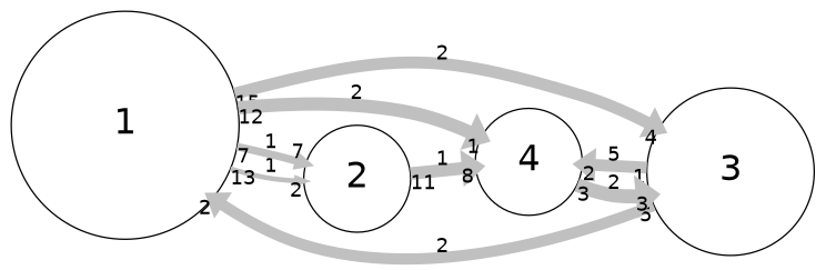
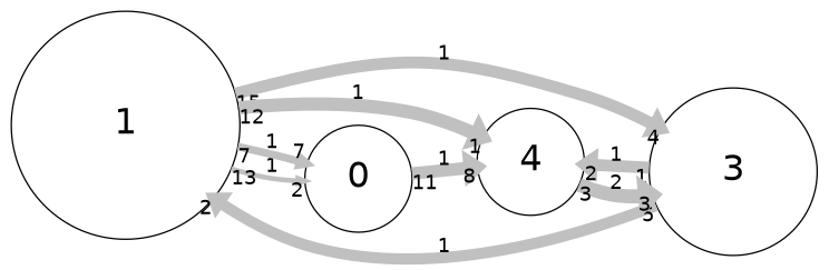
  digraph {
    fontname="DejaVu Sans"
    rankdir=LR
    scale=1
    splines=spline
    node [fontname="DejaVu Sans" fontsize=25 shape=circle]
    edge [arrowsize=0.5 capacity=1 color=grey fontname="DejaVu Sans" headlabel=2 penwidth=8.5 pt=4 splines=true to_pd=1]
    n1 [height=2.25 label=1 width=2.25]
-   n2 [height=1.05 label=2 width=1.05]
+   n2 [height=1.05 label=0 width=1.05]
    n3 [height=1.65 label=3 width=1.65]
    n4 [height=1.05 label=4 width=1.05]
    n1 -> n2 [from_pd=12 label=1 penwidth=3.5 pt=14 taillabel=13]
    n1 -> n2 [from_pd=6 headlabel=7 label=1 penwidth=5.5 pt=10 taillabel=7 to_pd=6]
-   n1 -> n3 [from_pd=14 headlabel=4 label=2 taillabel=15 to_pd=3]
-   n1 -> n4 [from_pd=11 headlabel=1 label=2 penwidth=9.5 pt=2 taillabel=12 to_pd=0]
+   n1 -> n3 [from_pd=14 headlabel=4 label=1 taillabel=15 to_pd=3]
+   n1 -> n4 [from_pd=11 headlabel=1 label=1 penwidth=9.5 pt=2 taillabel=12 to_pd=0]
    n2 -> n4 [from_pd=10 headlabel=8 label=1 penwidth=9.0 pt=3 taillabel=11 to_pd=7]
-   n3 -> n1 [from_pd=4 label=2 penwidth=8.0 pt=5 taillabel=5]
-   n3 -> n4 [from_pd=0 label=5 taillabel=1]
+   n3 -> n1 [from_pd=4 label=1 penwidth=8.0 pt=5 taillabel=5]
+   n3 -> n4 [from_pd=0 label=1 taillabel=1]
    n4 -> n3 [from_pd=2 headlabel=3 label=2 penwidth=10.0 pt=1 taillabel=3 to_pd=2]
  }
